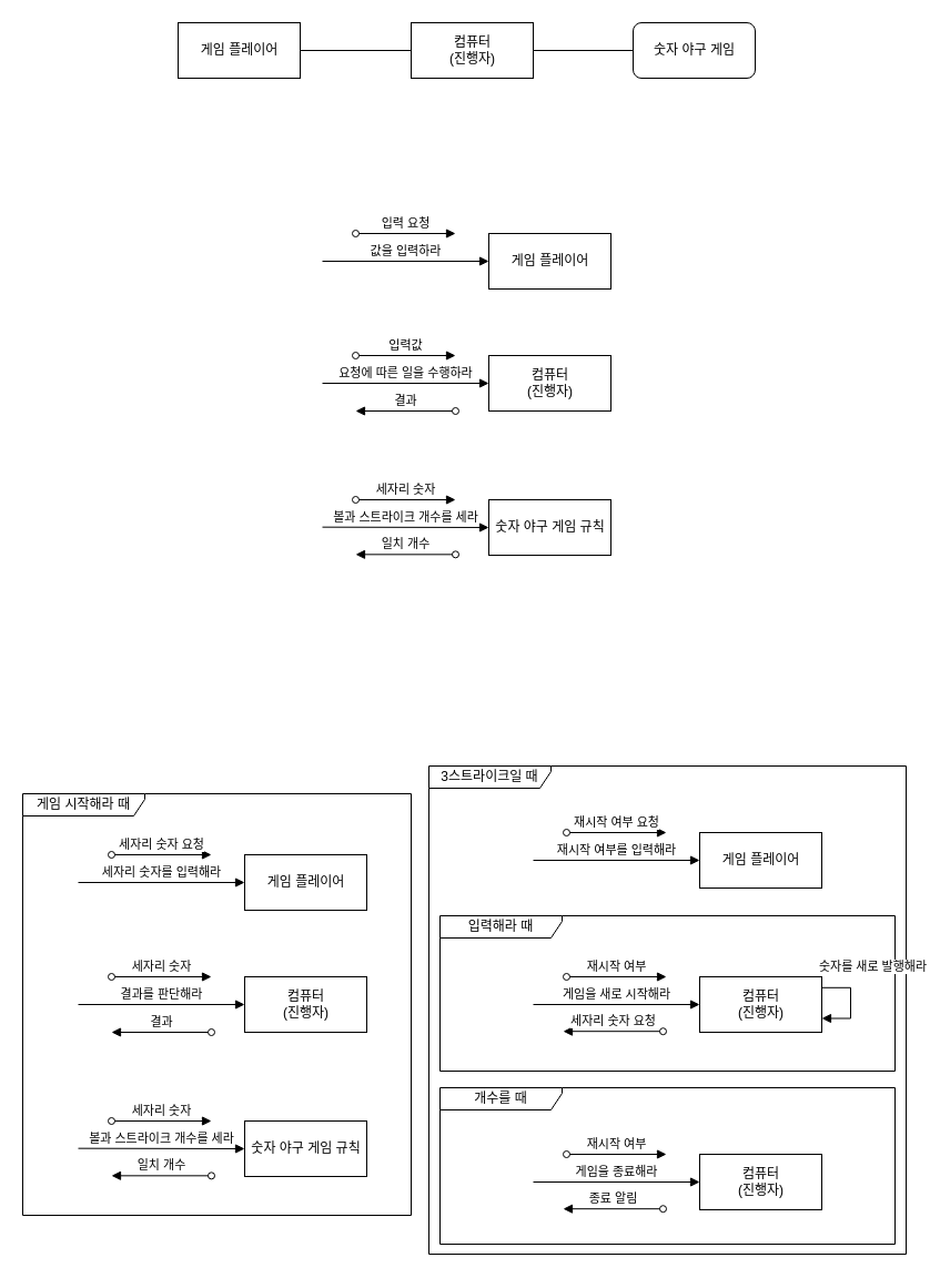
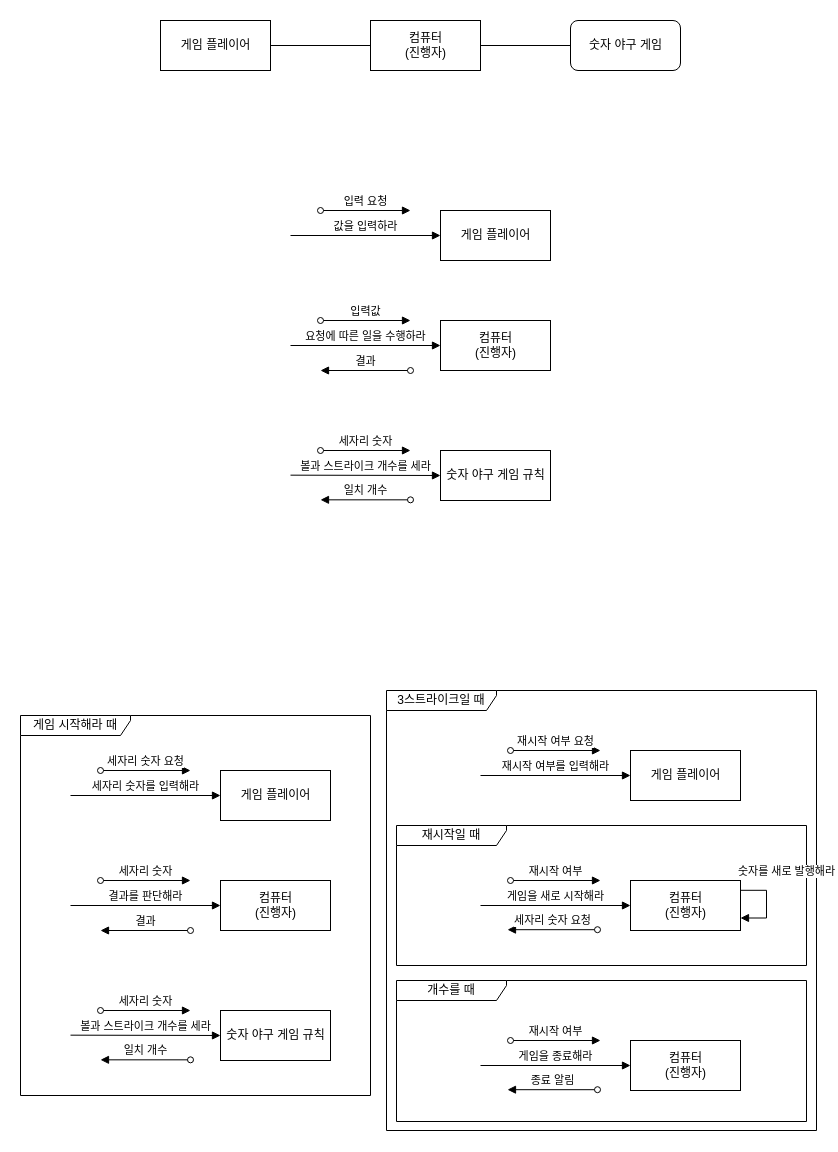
  <mxCell id="0" />
  <mxCell id="1" parent="0" />
  <mxCell id="2" value="3스트라이크일 때" style="shape=umlFrame;whiteSpace=wrap;html=1;width=110;height=20;" vertex="1" parent="1"><mxGeometry x="386" y="690" width="430" height="440" as="geometry" /></mxCell>
- <mxCell id="3" value="입력해라 때" style="shape=umlFrame;whiteSpace=wrap;html=1;width=110;height=20;" vertex="1" parent="1"><mxGeometry x="396" y="825" width="410" height="140" as="geometry" /></mxCell>
+ <mxCell id="3" value="재시작일 때" style="shape=umlFrame;whiteSpace=wrap;html=1;width=110;height=20;" vertex="1" parent="1"><mxGeometry x="396" y="825" width="410" height="140" as="geometry" /></mxCell>
  <mxCell id="4" value="게임 시작해라 때" style="shape=umlFrame;whiteSpace=wrap;html=1;width=110;height=20;" vertex="1" parent="1"><mxGeometry x="20" y="715" width="350" height="380" as="geometry" /></mxCell>
  <mxCell id="5" value="게임 플레이어" style="html=1;" vertex="1" parent="1"><mxGeometry x="160" y="20" width="110" height="50" as="geometry" /></mxCell>
  <mxCell id="6" value="컴퓨터&lt;br&gt;(진행자)" style="html=1;" vertex="1" parent="1"><mxGeometry x="370" y="20" width="110" height="50" as="geometry" /></mxCell>
  <mxCell id="7" value="" style="endArrow=none;html=1;rounded=0;exitX=1;exitY=0.5;exitDx=0;exitDy=0;entryX=0;entryY=0.5;entryDx=0;entryDy=0;edgeStyle=orthogonalEdgeStyle;" edge="1" parent="1" source="5" target="6"><mxGeometry width="50" height="50" relative="1" as="geometry"><mxPoint x="460" y="60" as="sourcePoint" /><mxPoint x="510" y="10" as="targetPoint" /></mxGeometry></mxCell>
  <mxCell id="8" value="숫자 야구 게임" style="html=1;rounded=1;" vertex="1" parent="1"><mxGeometry x="570" y="20" width="110" height="50" as="geometry" /></mxCell>
  <mxCell id="9" value="" style="endArrow=none;html=1;rounded=0;exitX=1;exitY=0.5;exitDx=0;exitDy=0;edgeStyle=orthogonalEdgeStyle;entryX=0;entryY=0.5;entryDx=0;entryDy=0;" edge="1" parent="1" source="6" target="8"><mxGeometry width="50" height="50" relative="1" as="geometry"><mxPoint x="280" y="55" as="sourcePoint" /><mxPoint x="560" y="170" as="targetPoint" /></mxGeometry></mxCell>
  <mxCell id="10" value="게임 플레이어" style="html=1;" vertex="1" parent="1"><mxGeometry x="220" y="770" width="110" height="50" as="geometry" /></mxCell>
  <mxCell id="11" value="세자리 숫자를 입력해라" style="html=1;verticalAlign=bottom;endArrow=block;rounded=0;entryX=0;entryY=0.5;entryDx=0;entryDy=0;" edge="1" parent="1" target="10"><mxGeometry width="80" relative="1" as="geometry"><mxPoint x="70" y="795" as="sourcePoint" /><mxPoint x="110" y="760" as="targetPoint" /></mxGeometry></mxCell>
  <mxCell id="12" value="세자리 숫자 요청" style="html=1;verticalAlign=bottom;endArrow=block;rounded=0;startArrow=oval;startFill=0;" edge="1" parent="1"><mxGeometry width="80" relative="1" as="geometry"><mxPoint x="100" y="770" as="sourcePoint" /><mxPoint x="190" y="770" as="targetPoint" /></mxGeometry></mxCell>
  <mxCell id="13" value="컴퓨터&lt;br&gt;(진행자)" style="html=1;" vertex="1" parent="1"><mxGeometry x="220" y="880" width="110" height="50" as="geometry" /></mxCell>
  <mxCell id="14" value="결과를 판단해라" style="html=1;verticalAlign=bottom;endArrow=block;rounded=0;entryX=0;entryY=0.5;entryDx=0;entryDy=0;" edge="1" parent="1" target="13"><mxGeometry width="80" relative="1" as="geometry"><mxPoint x="70" y="905" as="sourcePoint" /><mxPoint x="220" y="904.55" as="targetPoint" /></mxGeometry></mxCell>
  <mxCell id="15" value="세자리 숫자" style="html=1;verticalAlign=bottom;endArrow=block;rounded=0;startArrow=oval;startFill=0;" edge="1" parent="1"><mxGeometry width="80" relative="1" as="geometry"><mxPoint x="100" y="880" as="sourcePoint" /><mxPoint x="190" y="880" as="targetPoint" /></mxGeometry></mxCell>
  <mxCell id="16" value="숫자 야구 게임 규칙" style="html=1;" vertex="1" parent="1"><mxGeometry x="220" y="1010" width="110" height="50" as="geometry" /></mxCell>
  <mxCell id="17" value="볼과 스트라이크 개수를 세라" style="html=1;verticalAlign=bottom;endArrow=block;rounded=0;entryX=0;entryY=0.5;entryDx=0;entryDy=0;" edge="1" parent="1" target="16"><mxGeometry width="80" relative="1" as="geometry"><mxPoint x="70" y="1034.67" as="sourcePoint" /><mxPoint x="220" y="1034.67" as="targetPoint" /></mxGeometry></mxCell>
  <mxCell id="18" value="세자리 숫자" style="html=1;verticalAlign=bottom;endArrow=block;rounded=0;startArrow=oval;startFill=0;" edge="1" parent="1"><mxGeometry width="80" relative="1" as="geometry"><mxPoint x="100" y="1010" as="sourcePoint" /><mxPoint x="190" y="1010" as="targetPoint" /></mxGeometry></mxCell>
  <mxCell id="19" value="결과" style="html=1;verticalAlign=bottom;endArrow=block;rounded=0;startArrow=oval;startFill=0;" edge="1" parent="1"><mxGeometry width="80" relative="1" as="geometry"><mxPoint x="190" y="930" as="sourcePoint" /><mxPoint x="100" y="930" as="targetPoint" /></mxGeometry></mxCell>
  <mxCell id="20" value="일치 개수" style="html=1;verticalAlign=bottom;endArrow=block;rounded=0;startArrow=oval;startFill=0;" edge="1" parent="1"><mxGeometry width="80" relative="1" as="geometry"><mxPoint x="190" y="1059.33" as="sourcePoint" /><mxPoint x="100" y="1059.33" as="targetPoint" /></mxGeometry></mxCell>
  <mxCell id="21" value="게임 플레이어" style="html=1;" vertex="1" parent="1"><mxGeometry x="630" y="750" width="110" height="50" as="geometry" /></mxCell>
  <mxCell id="22" value="재시작 여부를 입력해라" style="html=1;verticalAlign=bottom;endArrow=block;rounded=0;entryX=0;entryY=0.5;entryDx=0;entryDy=0;" edge="1" parent="1" target="21"><mxGeometry width="80" relative="1" as="geometry"><mxPoint x="480" y="775" as="sourcePoint" /><mxPoint x="520" y="740" as="targetPoint" /></mxGeometry></mxCell>
  <mxCell id="23" value="재시작 여부&amp;nbsp;요청" style="html=1;verticalAlign=bottom;endArrow=block;rounded=0;startArrow=oval;startFill=0;" edge="1" parent="1"><mxGeometry width="80" relative="1" as="geometry"><mxPoint x="510" y="750" as="sourcePoint" /><mxPoint x="600" y="750" as="targetPoint" /></mxGeometry></mxCell>
  <mxCell id="24" value="컴퓨터&lt;br&gt;(진행자)" style="html=1;" vertex="1" parent="1"><mxGeometry x="630" y="880" width="110" height="50" as="geometry" /></mxCell>
  <mxCell id="25" value="게임을 새로 시작해라" style="html=1;verticalAlign=bottom;endArrow=block;rounded=0;entryX=0;entryY=0.5;entryDx=0;entryDy=0;" edge="1" parent="1" target="24"><mxGeometry width="80" relative="1" as="geometry"><mxPoint x="480" y="905" as="sourcePoint" /><mxPoint x="630" y="904.55" as="targetPoint" /></mxGeometry></mxCell>
  <mxCell id="26" value="재시작 여부" style="html=1;verticalAlign=bottom;endArrow=block;rounded=0;startArrow=oval;startFill=0;" edge="1" parent="1"><mxGeometry width="80" relative="1" as="geometry"><mxPoint x="510" y="880" as="sourcePoint" /><mxPoint x="600" y="880" as="targetPoint" /></mxGeometry></mxCell>
  <mxCell id="27" value="게임 플레이어" style="html=1;" vertex="1" parent="1"><mxGeometry x="440" y="210" width="110" height="50" as="geometry" /></mxCell>
  <mxCell id="28" value="값을 입력하라" style="html=1;verticalAlign=bottom;endArrow=block;rounded=0;entryX=0;entryY=0.5;entryDx=0;entryDy=0;" edge="1" parent="1" target="27"><mxGeometry width="80" relative="1" as="geometry"><mxPoint x="290" y="235" as="sourcePoint" /><mxPoint x="330" y="200" as="targetPoint" /></mxGeometry></mxCell>
  <mxCell id="29" value="입력 요청" style="html=1;verticalAlign=bottom;endArrow=block;rounded=0;startArrow=oval;startFill=0;" edge="1" parent="1"><mxGeometry width="80" relative="1" as="geometry"><mxPoint x="320" y="210" as="sourcePoint" /><mxPoint x="410" y="210" as="targetPoint" /></mxGeometry></mxCell>
  <mxCell id="30" value="컴퓨터&lt;br&gt;(진행자)" style="html=1;" vertex="1" parent="1"><mxGeometry x="440" y="320" width="110" height="50" as="geometry" /></mxCell>
  <mxCell id="31" value="요청에 따른 일을 수행하라" style="html=1;verticalAlign=bottom;endArrow=block;rounded=0;entryX=0;entryY=0.5;entryDx=0;entryDy=0;" edge="1" parent="1" target="30"><mxGeometry width="80" relative="1" as="geometry"><mxPoint x="290" y="345" as="sourcePoint" /><mxPoint x="440" y="344.55" as="targetPoint" /></mxGeometry></mxCell>
  <mxCell id="32" value="입력값" style="html=1;verticalAlign=bottom;endArrow=block;rounded=0;startArrow=oval;startFill=0;" edge="1" parent="1"><mxGeometry width="80" relative="1" as="geometry"><mxPoint x="320" y="320" as="sourcePoint" /><mxPoint x="410" y="320" as="targetPoint" /></mxGeometry></mxCell>
  <mxCell id="33" value="숫자 야구 게임 규칙" style="html=1;" vertex="1" parent="1"><mxGeometry x="440" y="450" width="110" height="50" as="geometry" /></mxCell>
  <mxCell id="34" value="볼과 스트라이크 개수를 세라" style="html=1;verticalAlign=bottom;endArrow=block;rounded=0;entryX=0;entryY=0.5;entryDx=0;entryDy=0;" edge="1" parent="1" target="33"><mxGeometry width="80" relative="1" as="geometry"><mxPoint x="290" y="474.67" as="sourcePoint" /><mxPoint x="440" y="474.67" as="targetPoint" /></mxGeometry></mxCell>
  <mxCell id="35" value="세자리 숫자" style="html=1;verticalAlign=bottom;endArrow=block;rounded=0;startArrow=oval;startFill=0;" edge="1" parent="1"><mxGeometry width="80" relative="1" as="geometry"><mxPoint x="320" y="450" as="sourcePoint" /><mxPoint x="410" y="450" as="targetPoint" /></mxGeometry></mxCell>
  <mxCell id="36" value="결과" style="html=1;verticalAlign=bottom;endArrow=block;rounded=0;startArrow=oval;startFill=0;" edge="1" parent="1"><mxGeometry width="80" relative="1" as="geometry"><mxPoint x="410" y="370" as="sourcePoint" /><mxPoint x="320" y="370" as="targetPoint" /></mxGeometry></mxCell>
  <mxCell id="37" value="일치 개수" style="html=1;verticalAlign=bottom;endArrow=block;rounded=0;startArrow=oval;startFill=0;" edge="1" parent="1"><mxGeometry width="80" relative="1" as="geometry"><mxPoint x="410" y="499.33" as="sourcePoint" /><mxPoint x="320" y="499.33" as="targetPoint" /></mxGeometry></mxCell>
  <mxCell id="38" value="세자리 숫자 요청" style="html=1;verticalAlign=bottom;endArrow=block;rounded=0;startArrow=oval;startFill=0;" edge="1" parent="1"><mxGeometry width="80" relative="1" as="geometry"><mxPoint x="597" y="929.2" as="sourcePoint" /><mxPoint x="507" y="929.2" as="targetPoint" /></mxGeometry></mxCell>
  <mxCell id="39" value="개수를 때" style="shape=umlFrame;whiteSpace=wrap;html=1;width=110;height=20;" vertex="1" parent="1"><mxGeometry x="396" y="980" width="410" height="141" as="geometry" /></mxCell>
  <mxCell id="40" value="컴퓨터&lt;br&gt;(진행자)" style="html=1;" vertex="1" parent="1"><mxGeometry x="630" y="1040" width="110" height="50" as="geometry" /></mxCell>
  <mxCell id="41" value="게임을 종료해라" style="html=1;verticalAlign=bottom;endArrow=block;rounded=0;entryX=0;entryY=0.5;entryDx=0;entryDy=0;" edge="1" parent="1" target="40"><mxGeometry width="80" relative="1" as="geometry"><mxPoint x="480" y="1065" as="sourcePoint" /><mxPoint x="630" y="1064.55" as="targetPoint" /></mxGeometry></mxCell>
  <mxCell id="42" value="재시작 여부" style="html=1;verticalAlign=bottom;endArrow=block;rounded=0;startArrow=oval;startFill=0;" edge="1" parent="1"><mxGeometry width="80" relative="1" as="geometry"><mxPoint x="510" y="1040" as="sourcePoint" /><mxPoint x="600" y="1040" as="targetPoint" /></mxGeometry></mxCell>
  <mxCell id="43" value="종료 알림" style="html=1;verticalAlign=bottom;endArrow=block;rounded=0;startArrow=oval;startFill=0;" edge="1" parent="1"><mxGeometry width="80" relative="1" as="geometry"><mxPoint x="597" y="1089.2" as="sourcePoint" /><mxPoint x="507" y="1089.2" as="targetPoint" /></mxGeometry></mxCell>
  <mxCell id="44" value="숫자를 새로 발행해라" style="html=1;verticalAlign=bottom;endArrow=block;rounded=0;entryX=1;entryY=0.75;entryDx=0;entryDy=0;exitX=1.002;exitY=0.196;exitDx=0;exitDy=0;edgeStyle=elbowEdgeStyle;exitPerimeter=0;" edge="1" parent="1" source="24" target="24"><mxGeometry x="-0.351" y="22" width="80" relative="1" as="geometry"><mxPoint x="716" y="904.74" as="sourcePoint" /><mxPoint x="866" y="904.74" as="targetPoint" /><Array as="points"><mxPoint x="766" y="910" /><mxPoint x="766" y="890" /></Array><mxPoint x="-2" y="-10" as="offset" /></mxGeometry></mxCell>
